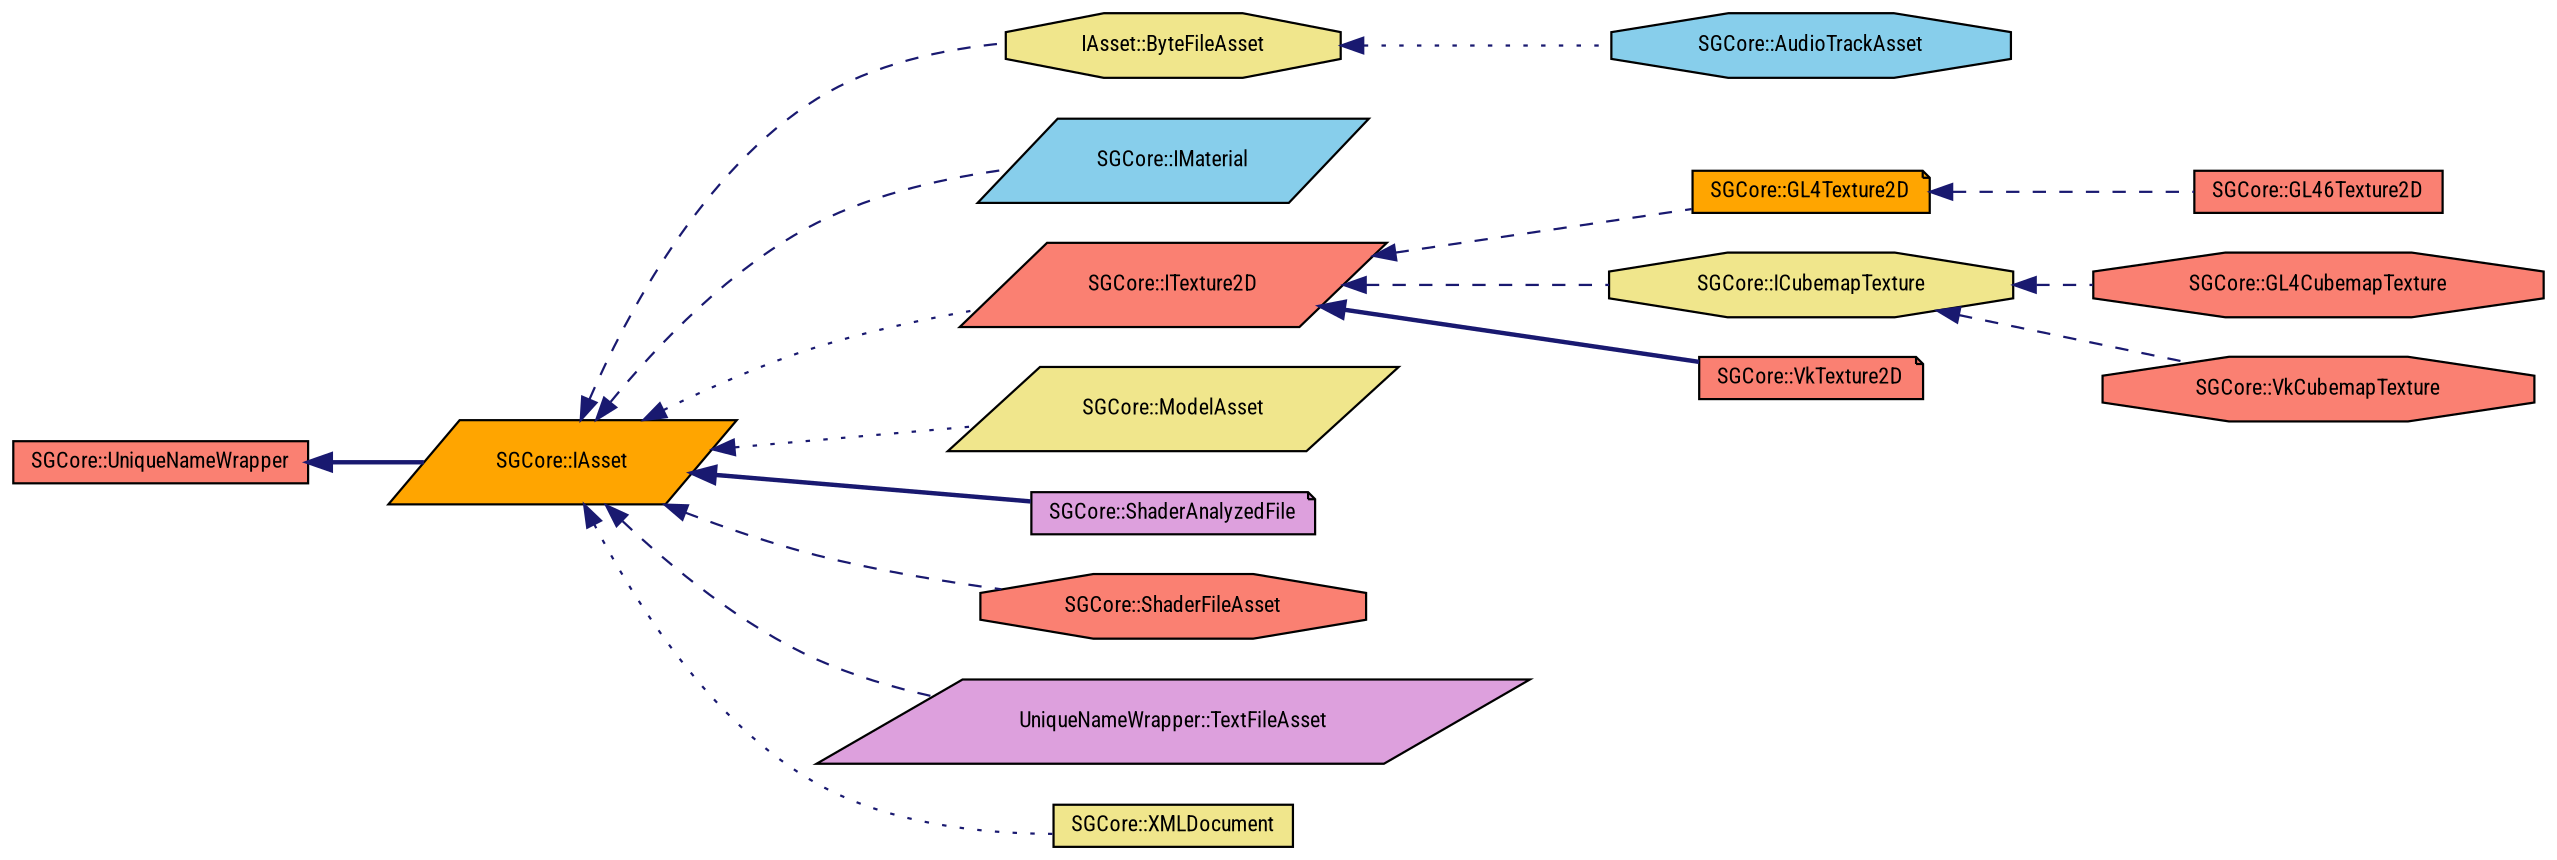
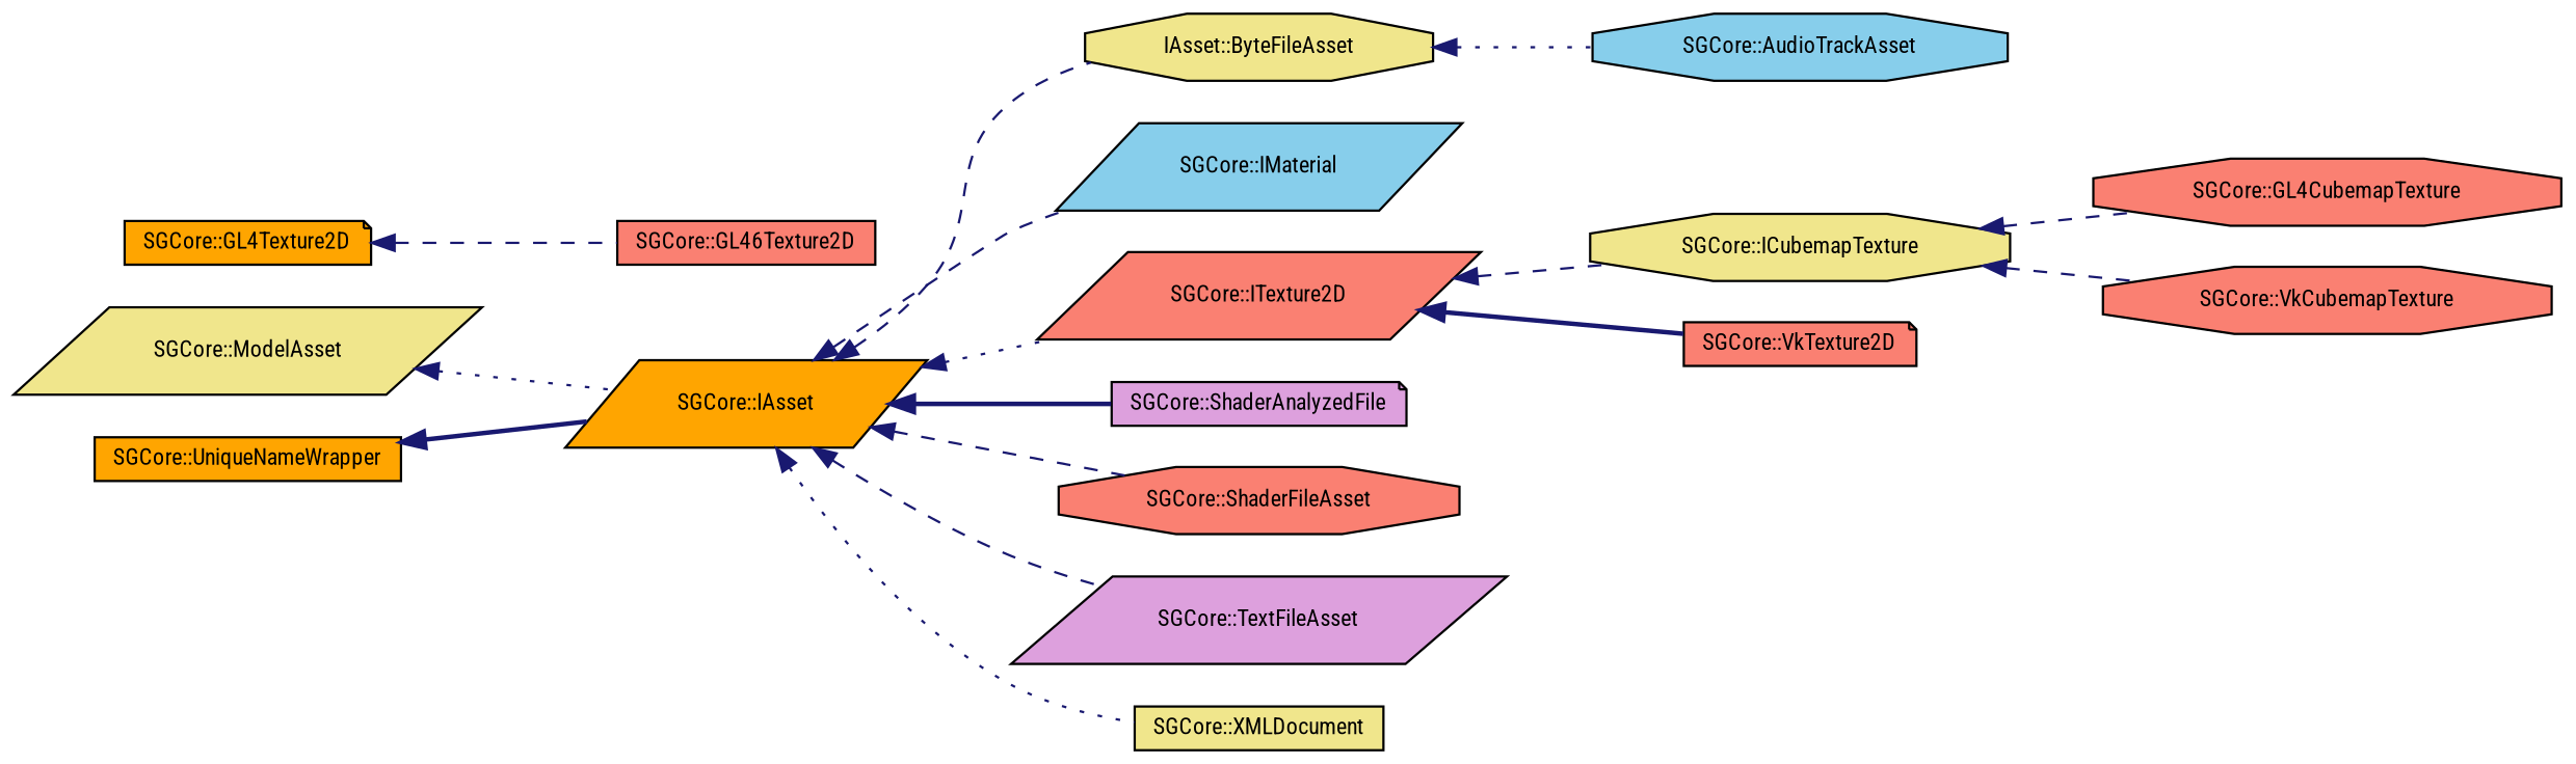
  digraph {
    fontname="Roboto Condensed"
    rankdir=LR
    node [color=black fillcolor=salmon fontname="Roboto Condensed" fontsize=10 shape=octagon style=filled]
    edge [color=midnightblue dir=back fontname="Roboto Condensed" fontsize=10 labelfontname=Helvetica labelfontsize=10 style=dashed]
    n1 [fillcolor=orange fontcolor=black height=0.2 label="SGCore::IAsset" shape=parallelogram width=0.4]
    n2 [fillcolor=khaki height=0.2 label="IAsset::ByteFileAsset" width=0.4]
    n3 [fillcolor=skyblue height=0.2 label="SGCore::IMaterial" shape=parallelogram width=0.4]
    n4 [height=0.2 label="SGCore::ITexture2D" shape=parallelogram width=0.4]
    n5 [fillcolor=khaki height=0.2 label="SGCore::ModelAsset" shape=parallelogram width=0.4]
    n6 [fillcolor=plum height=0.2 label="SGCore::ShaderAnalyzedFile" shape=note width=0.4]
    n7 [height=0.2 label="SGCore::ShaderFileAsset" width=0.4]
-   n8 [fillcolor=plum height=0.2 label="UniqueNameWrapper::TextFileAsset" shape=parallelogram width=0.4]
+   n8 [fillcolor=plum height=0.2 label="SGCore::TextFileAsset" shape=parallelogram width=0.4]
    n9 [fillcolor=khaki height=0.2 label="SGCore::XMLDocument" shape=box width=0.4]
    n10 [fillcolor=skyblue height=0.2 label="SGCore::AudioTrackAsset" width=0.4]
    n11 [fillcolor=orange height=0.2 label="SGCore::GL4Texture2D" shape=note width=0.4]
    n12 [fillcolor=khaki height=0.2 label="SGCore::ICubemapTexture" width=0.4]
    n13 [height=0.2 label="SGCore::VkTexture2D" shape=note width=0.4]
-   n14 [height=0.2 label="SGCore::UniqueNameWrapper" shape=box width=0.4]
+   n14 [fillcolor=orange height=0.2 label="SGCore::UniqueNameWrapper" shape=box width=0.4]
    n15 [height=0.2 label="SGCore::GL46Texture2D" shape=box width=0.4]
    n16 [height=0.2 label="SGCore::GL4CubemapTexture" width=0.4]
    n17 [height=0.2 label="SGCore::VkCubemapTexture" width=0.4]
    n1 -> n2
    n1 -> n3
    n1 -> n4 [style=dotted]
-   n1 -> n5 [style=dotted]
+   n5 -> n1 [style=dotted]
    n1 -> n6 [style=bold]
    n1 -> n7
    n1 -> n8
    n1 -> n9 [style=dotted]
    n2 -> n10 [style=dotted]
-   n4 -> n11
    n4 -> n12
    n4 -> n13 [style=bold]
    n11 -> n15
    n12 -> n16
    n12 -> n17
    n14 -> n1 [style=bold]
  }
